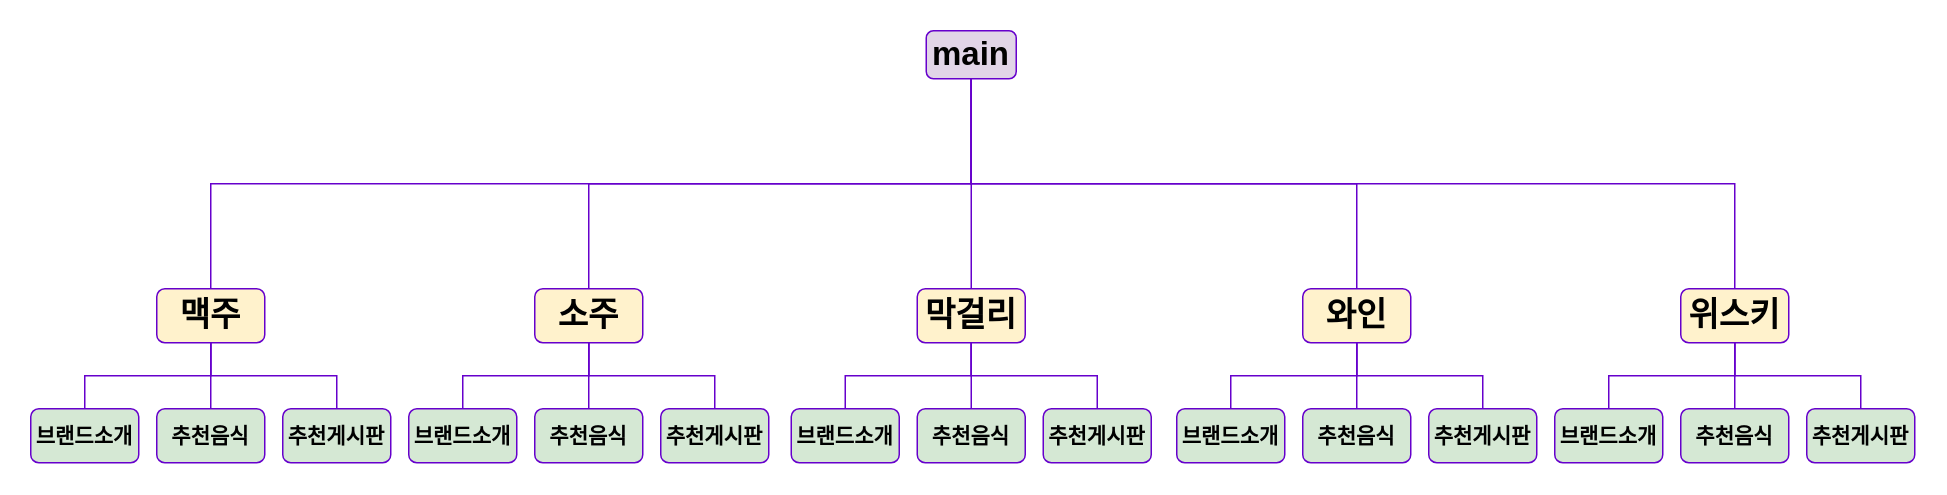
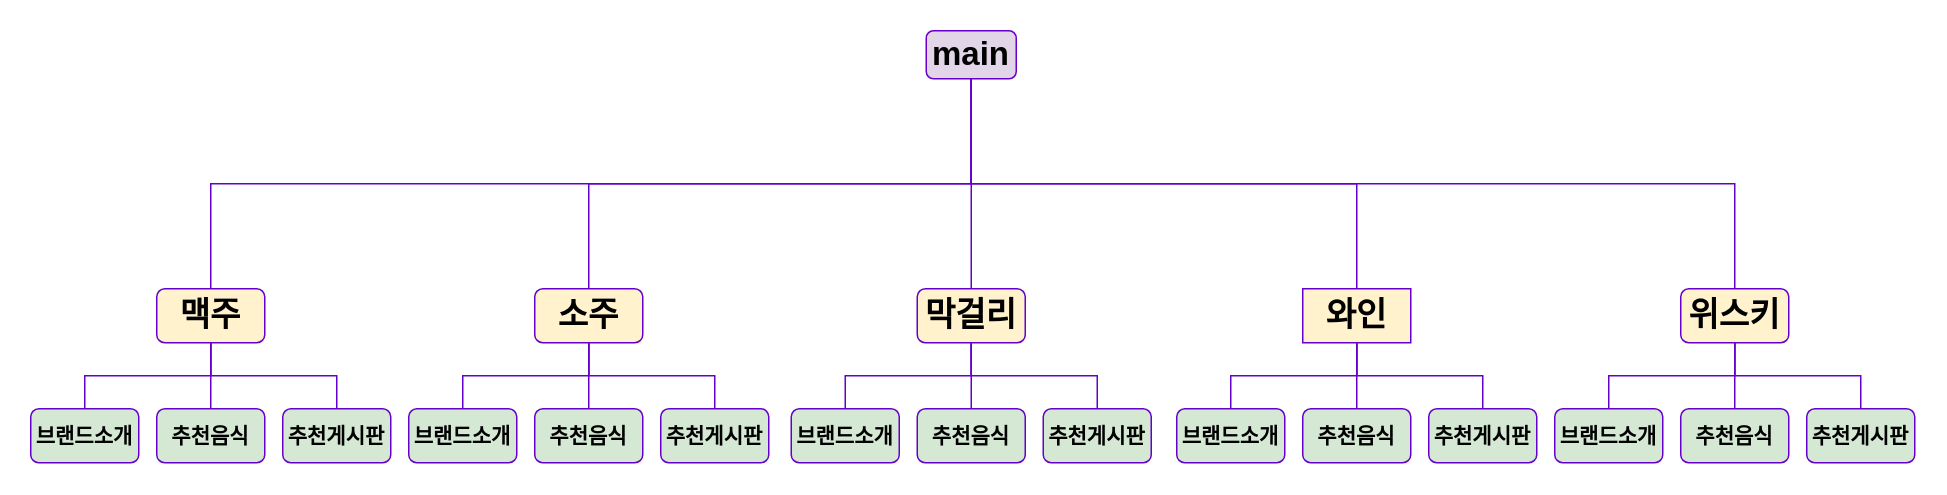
  <mxCell id="0" />
  <mxCell id="1" parent="0" />
  <mxCell id="2" value="main" style="rounded=1;whiteSpace=wrap;html=1;fillColor=#e1d5e7;strokeColor=#6600CC;fontStyle=1;fontSize=22;" vertex="1" parent="1"><mxGeometry x="617" y="20" width="60" height="32" as="geometry" /></mxCell>
  <mxCell id="3" style="edgeStyle=orthogonalEdgeStyle;rounded=0;orthogonalLoop=1;jettySize=auto;html=1;exitX=0.5;exitY=0;exitDx=0;exitDy=0;entryX=0.5;entryY=1;entryDx=0;entryDy=0;endArrow=none;endFill=0;strokeColor=#6600CC;fontStyle=1;fontSize=22;" edge="1" parent="1" source="4" target="2"><mxGeometry relative="1" as="geometry" /></mxCell>
  <mxCell id="4" value="맥주" style="rounded=1;whiteSpace=wrap;html=1;fillColor=#fff2cc;strokeColor=#6600CC;fontStyle=1;fontSize=22;" vertex="1" parent="1"><mxGeometry x="104" y="192" width="72" height="36" as="geometry" /></mxCell>
  <mxCell id="5" style="edgeStyle=orthogonalEdgeStyle;rounded=0;orthogonalLoop=1;jettySize=auto;html=1;entryX=0.5;entryY=1;entryDx=0;entryDy=0;exitX=0.5;exitY=0;exitDx=0;exitDy=0;endArrow=none;endFill=0;strokeColor=#6600CC;fontStyle=1;fontSize=14;" edge="1" parent="1" source="6" target="4"><mxGeometry relative="1" as="geometry" /></mxCell>
  <mxCell id="6" value="브랜드소개" style="rounded=1;whiteSpace=wrap;html=1;fillColor=#d5e8d4;strokeColor=#6600CC;fontStyle=1;fontSize=14;" vertex="1" parent="1"><mxGeometry x="20" y="272" width="72" height="36" as="geometry" /></mxCell>
  <mxCell id="7" style="edgeStyle=orthogonalEdgeStyle;rounded=0;orthogonalLoop=1;jettySize=auto;html=1;exitX=0.5;exitY=0;exitDx=0;exitDy=0;entryX=0.5;entryY=1;entryDx=0;entryDy=0;endArrow=none;endFill=0;strokeColor=#6600CC;fontStyle=1;fontSize=14;" edge="1" parent="1" source="8" target="4"><mxGeometry relative="1" as="geometry" /></mxCell>
  <mxCell id="8" value="추천음식" style="rounded=1;whiteSpace=wrap;html=1;fillColor=#d5e8d4;strokeColor=#6600CC;fontStyle=1;fontSize=14;" vertex="1" parent="1"><mxGeometry x="104" y="272" width="72" height="36" as="geometry" /></mxCell>
  <mxCell id="9" style="edgeStyle=orthogonalEdgeStyle;rounded=0;orthogonalLoop=1;jettySize=auto;html=1;entryX=0.5;entryY=1;entryDx=0;entryDy=0;exitX=0.5;exitY=0;exitDx=0;exitDy=0;endArrow=none;endFill=0;strokeColor=#6600CC;fontStyle=1;fontSize=14;" edge="1" parent="1" source="10" target="4"><mxGeometry relative="1" as="geometry" /></mxCell>
  <mxCell id="10" value="추천게시판" style="rounded=1;whiteSpace=wrap;html=1;fillColor=#d5e8d4;strokeColor=#6600CC;fontStyle=1;fontSize=14;" vertex="1" parent="1"><mxGeometry x="188" y="272" width="72" height="36" as="geometry" /></mxCell>
  <mxCell id="11" style="edgeStyle=orthogonalEdgeStyle;rounded=0;orthogonalLoop=1;jettySize=auto;html=1;entryX=0.5;entryY=1;entryDx=0;entryDy=0;endArrow=none;endFill=0;exitX=0.5;exitY=0;exitDx=0;exitDy=0;strokeColor=#6600CC;fontStyle=1;fontSize=22;" edge="1" parent="1" source="12" target="2"><mxGeometry relative="1" as="geometry" /></mxCell>
  <mxCell id="12" value="소주" style="rounded=1;whiteSpace=wrap;html=1;fillColor=#fff2cc;strokeColor=#6600CC;fontStyle=1;fontSize=22;" vertex="1" parent="1"><mxGeometry x="356" y="192" width="72" height="36" as="geometry" /></mxCell>
  <mxCell id="13" style="edgeStyle=orthogonalEdgeStyle;rounded=0;orthogonalLoop=1;jettySize=auto;html=1;entryX=0.5;entryY=1;entryDx=0;entryDy=0;exitX=0.5;exitY=0;exitDx=0;exitDy=0;endArrow=none;endFill=0;strokeColor=#6600CC;fontStyle=1;fontSize=14;" edge="1" parent="1" source="14" target="12"><mxGeometry relative="1" as="geometry" /></mxCell>
  <mxCell id="14" value="브랜드소개" style="rounded=1;whiteSpace=wrap;html=1;fillColor=#d5e8d4;strokeColor=#6600CC;fontStyle=1;fontSize=14;" vertex="1" parent="1"><mxGeometry x="272" y="272" width="72" height="36" as="geometry" /></mxCell>
  <mxCell id="15" style="edgeStyle=orthogonalEdgeStyle;rounded=0;orthogonalLoop=1;jettySize=auto;html=1;exitX=0.5;exitY=0;exitDx=0;exitDy=0;entryX=0.5;entryY=1;entryDx=0;entryDy=0;endArrow=none;endFill=0;strokeColor=#6600CC;fontStyle=1;fontSize=14;" edge="1" parent="1" source="16" target="12"><mxGeometry relative="1" as="geometry" /></mxCell>
  <mxCell id="16" value="추천음식" style="rounded=1;whiteSpace=wrap;html=1;fillColor=#d5e8d4;strokeColor=#6600CC;fontStyle=1;fontSize=14;" vertex="1" parent="1"><mxGeometry x="356" y="272" width="72" height="36" as="geometry" /></mxCell>
  <mxCell id="17" style="edgeStyle=orthogonalEdgeStyle;rounded=0;orthogonalLoop=1;jettySize=auto;html=1;entryX=0.5;entryY=1;entryDx=0;entryDy=0;exitX=0.5;exitY=0;exitDx=0;exitDy=0;endArrow=none;endFill=0;strokeColor=#6600CC;fontStyle=1;fontSize=14;" edge="1" parent="1" source="18" target="12"><mxGeometry relative="1" as="geometry" /></mxCell>
  <mxCell id="18" value="추천게시판" style="rounded=1;whiteSpace=wrap;html=1;fillColor=#d5e8d4;strokeColor=#6600CC;fontStyle=1;fontSize=14;" vertex="1" parent="1"><mxGeometry x="440" y="272" width="72" height="36" as="geometry" /></mxCell>
  <mxCell id="19" style="edgeStyle=orthogonalEdgeStyle;rounded=0;orthogonalLoop=1;jettySize=auto;html=1;entryX=0.5;entryY=1;entryDx=0;entryDy=0;endArrow=none;endFill=0;strokeColor=#6600CC;fontStyle=1;fontSize=22;" edge="1" parent="1" source="20" target="2"><mxGeometry relative="1" as="geometry" /></mxCell>
  <mxCell id="20" value="막걸리" style="rounded=1;whiteSpace=wrap;html=1;fillColor=#fff2cc;strokeColor=#6600CC;fontStyle=1;fontSize=22;" vertex="1" parent="1"><mxGeometry x="611" y="192" width="72" height="36" as="geometry" /></mxCell>
  <mxCell id="21" style="edgeStyle=orthogonalEdgeStyle;rounded=0;orthogonalLoop=1;jettySize=auto;html=1;entryX=0.5;entryY=1;entryDx=0;entryDy=0;exitX=0.5;exitY=0;exitDx=0;exitDy=0;endArrow=none;endFill=0;strokeColor=#6600CC;fontStyle=1;fontSize=14;" edge="1" parent="1" source="22" target="20"><mxGeometry relative="1" as="geometry" /></mxCell>
  <mxCell id="22" value="브랜드소개" style="rounded=1;whiteSpace=wrap;html=1;fillColor=#d5e8d4;strokeColor=#6600CC;fontStyle=1;fontSize=14;" vertex="1" parent="1"><mxGeometry x="527" y="272" width="72" height="36" as="geometry" /></mxCell>
  <mxCell id="23" style="edgeStyle=orthogonalEdgeStyle;rounded=0;orthogonalLoop=1;jettySize=auto;html=1;exitX=0.5;exitY=0;exitDx=0;exitDy=0;entryX=0.5;entryY=1;entryDx=0;entryDy=0;endArrow=none;endFill=0;strokeColor=#6600CC;fontStyle=1;fontSize=14;" edge="1" parent="1" source="24" target="20"><mxGeometry relative="1" as="geometry" /></mxCell>
  <mxCell id="24" value="추천음식" style="rounded=1;whiteSpace=wrap;html=1;fillColor=#d5e8d4;strokeColor=#6600CC;fontStyle=1;fontSize=14;" vertex="1" parent="1"><mxGeometry x="611" y="272" width="72" height="36" as="geometry" /></mxCell>
  <mxCell id="25" style="edgeStyle=orthogonalEdgeStyle;rounded=0;orthogonalLoop=1;jettySize=auto;html=1;entryX=0.5;entryY=1;entryDx=0;entryDy=0;exitX=0.5;exitY=0;exitDx=0;exitDy=0;endArrow=none;endFill=0;strokeColor=#6600CC;fontStyle=1;fontSize=14;" edge="1" parent="1" source="26" target="20"><mxGeometry relative="1" as="geometry" /></mxCell>
  <mxCell id="26" value="추천게시판" style="rounded=1;whiteSpace=wrap;html=1;fillColor=#d5e8d4;strokeColor=#6600CC;fontStyle=1;fontSize=14;" vertex="1" parent="1"><mxGeometry x="695" y="272" width="72" height="36" as="geometry" /></mxCell>
  <mxCell id="27" style="edgeStyle=orthogonalEdgeStyle;rounded=0;orthogonalLoop=1;jettySize=auto;html=1;entryX=0.5;entryY=1;entryDx=0;entryDy=0;endArrow=none;endFill=0;exitX=0.5;exitY=0;exitDx=0;exitDy=0;strokeColor=#6600CC;fontStyle=1;fontSize=22;" edge="1" parent="1" source="28" target="2"><mxGeometry relative="1" as="geometry" /></mxCell>
- <mxCell id="28" value="와인" style="rounded=1;whiteSpace=wrap;html=1;fillColor=#fff2cc;strokeColor=#6600CC;fontStyle=1;fontSize=22;" vertex="1" parent="1"><mxGeometry x="868" y="192" width="72" height="36" as="geometry" /></mxCell>
+ <mxCell id="28" value="와인" style="whiteSpace=wrap;html=1;fillColor=#fff2cc;strokeColor=#6600CC;fontStyle=1;fontSize=22;rounded=0;" vertex="1" parent="1"><mxGeometry x="868" y="192" width="72" height="36" as="geometry" /></mxCell>
  <mxCell id="29" style="edgeStyle=orthogonalEdgeStyle;rounded=0;orthogonalLoop=1;jettySize=auto;html=1;entryX=0.5;entryY=1;entryDx=0;entryDy=0;exitX=0.5;exitY=0;exitDx=0;exitDy=0;endArrow=none;endFill=0;strokeColor=#6600CC;fontStyle=1;fontSize=14;" edge="1" parent="1" source="30" target="28"><mxGeometry relative="1" as="geometry" /></mxCell>
  <mxCell id="30" value="브랜드소개" style="rounded=1;whiteSpace=wrap;html=1;fillColor=#d5e8d4;strokeColor=#6600CC;fontStyle=1;fontSize=14;" vertex="1" parent="1"><mxGeometry x="784" y="272" width="72" height="36" as="geometry" /></mxCell>
  <mxCell id="31" style="edgeStyle=orthogonalEdgeStyle;rounded=0;orthogonalLoop=1;jettySize=auto;html=1;exitX=0.5;exitY=0;exitDx=0;exitDy=0;entryX=0.5;entryY=1;entryDx=0;entryDy=0;endArrow=none;endFill=0;strokeColor=#6600CC;fontStyle=1;fontSize=14;" edge="1" parent="1" source="32" target="28"><mxGeometry relative="1" as="geometry" /></mxCell>
  <mxCell id="32" value="추천음식" style="rounded=1;whiteSpace=wrap;html=1;fillColor=#d5e8d4;strokeColor=#6600CC;fontStyle=1;fontSize=14;" vertex="1" parent="1"><mxGeometry x="868" y="272" width="72" height="36" as="geometry" /></mxCell>
  <mxCell id="33" style="edgeStyle=orthogonalEdgeStyle;rounded=0;orthogonalLoop=1;jettySize=auto;html=1;entryX=0.5;entryY=1;entryDx=0;entryDy=0;exitX=0.5;exitY=0;exitDx=0;exitDy=0;endArrow=none;endFill=0;strokeColor=#6600CC;fontStyle=1;fontSize=14;" edge="1" parent="1" source="34" target="28"><mxGeometry relative="1" as="geometry" /></mxCell>
  <mxCell id="34" value="추천게시판" style="rounded=1;whiteSpace=wrap;html=1;fillColor=#d5e8d4;strokeColor=#6600CC;fontStyle=1;fontSize=14;" vertex="1" parent="1"><mxGeometry x="952" y="272" width="72" height="36" as="geometry" /></mxCell>
  <mxCell id="35" style="edgeStyle=orthogonalEdgeStyle;rounded=0;orthogonalLoop=1;jettySize=auto;html=1;exitX=0.5;exitY=0;exitDx=0;exitDy=0;entryX=0.5;entryY=1;entryDx=0;entryDy=0;endArrow=none;endFill=0;strokeColor=#6600CC;fontStyle=1;fontSize=22;" edge="1" parent="1" source="36" target="2"><mxGeometry relative="1" as="geometry" /></mxCell>
  <mxCell id="36" value="위스키" style="rounded=1;whiteSpace=wrap;html=1;fillColor=#fff2cc;strokeColor=#6600CC;fontStyle=1;fontSize=22;" vertex="1" parent="1"><mxGeometry x="1120" y="192" width="72" height="36" as="geometry" /></mxCell>
  <mxCell id="37" style="edgeStyle=orthogonalEdgeStyle;rounded=0;orthogonalLoop=1;jettySize=auto;html=1;entryX=0.5;entryY=1;entryDx=0;entryDy=0;exitX=0.5;exitY=0;exitDx=0;exitDy=0;endArrow=none;endFill=0;strokeColor=#6600CC;fontStyle=1;fontSize=14;" edge="1" parent="1" source="38" target="36"><mxGeometry relative="1" as="geometry" /></mxCell>
  <mxCell id="38" value="브랜드소개" style="rounded=1;whiteSpace=wrap;html=1;fillColor=#d5e8d4;strokeColor=#6600CC;fontStyle=1;fontSize=14;" vertex="1" parent="1"><mxGeometry x="1036" y="272" width="72" height="36" as="geometry" /></mxCell>
  <mxCell id="39" style="edgeStyle=orthogonalEdgeStyle;rounded=0;orthogonalLoop=1;jettySize=auto;html=1;exitX=0.5;exitY=0;exitDx=0;exitDy=0;entryX=0.5;entryY=1;entryDx=0;entryDy=0;endArrow=none;endFill=0;strokeColor=#6600CC;fontStyle=1;fontSize=14;" edge="1" parent="1" source="40" target="36"><mxGeometry relative="1" as="geometry" /></mxCell>
  <mxCell id="40" value="추천음식" style="rounded=1;whiteSpace=wrap;html=1;fillColor=#d5e8d4;strokeColor=#6600CC;fontStyle=1;fontSize=14;" vertex="1" parent="1"><mxGeometry x="1120" y="272" width="72" height="36" as="geometry" /></mxCell>
  <mxCell id="41" style="edgeStyle=orthogonalEdgeStyle;rounded=0;orthogonalLoop=1;jettySize=auto;html=1;entryX=0.5;entryY=1;entryDx=0;entryDy=0;exitX=0.5;exitY=0;exitDx=0;exitDy=0;endArrow=none;endFill=0;strokeColor=#6600CC;fontStyle=1;fontSize=14;" edge="1" parent="1" source="42" target="36"><mxGeometry relative="1" as="geometry" /></mxCell>
  <mxCell id="42" value="추천게시판" style="rounded=1;whiteSpace=wrap;html=1;fillColor=#d5e8d4;strokeColor=#6600CC;fontStyle=1;fontSize=14;" vertex="1" parent="1"><mxGeometry x="1204" y="272" width="72" height="36" as="geometry" /></mxCell>
